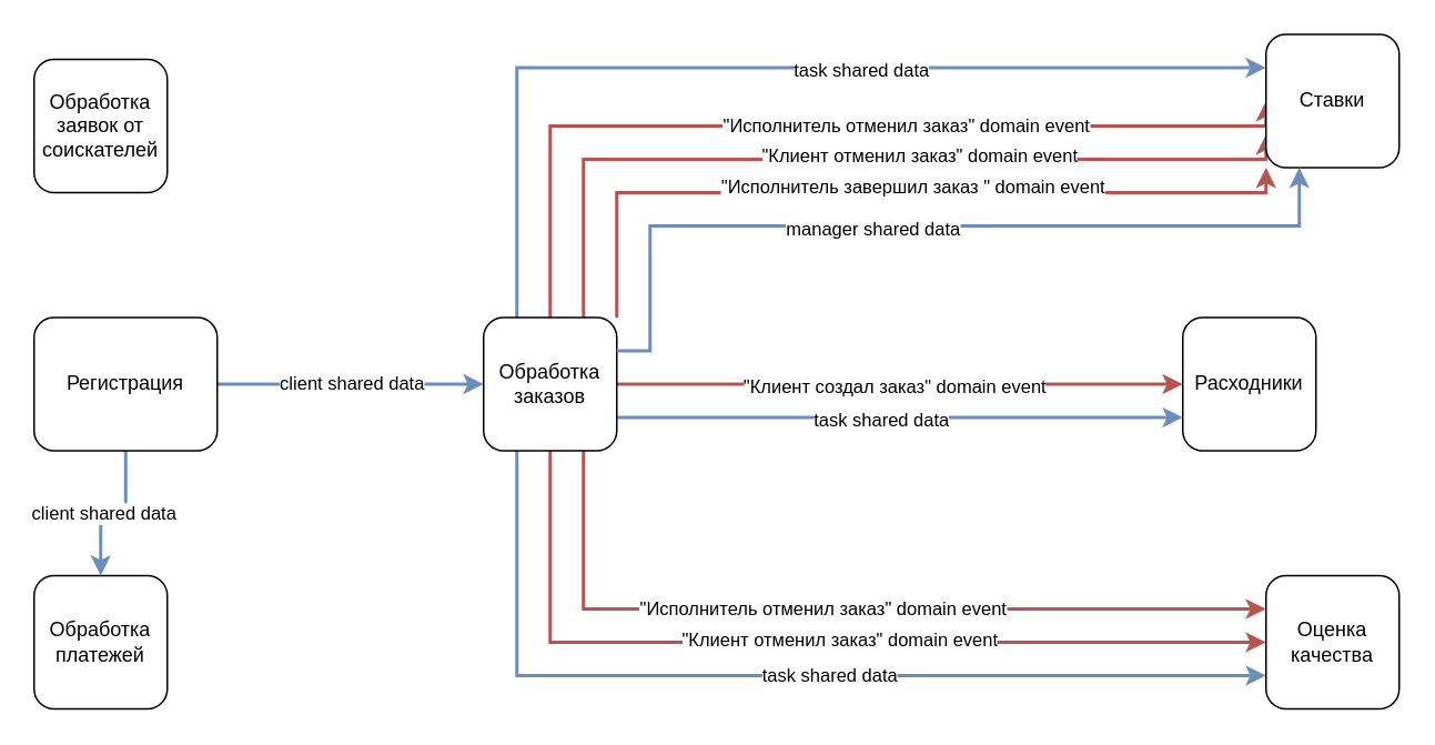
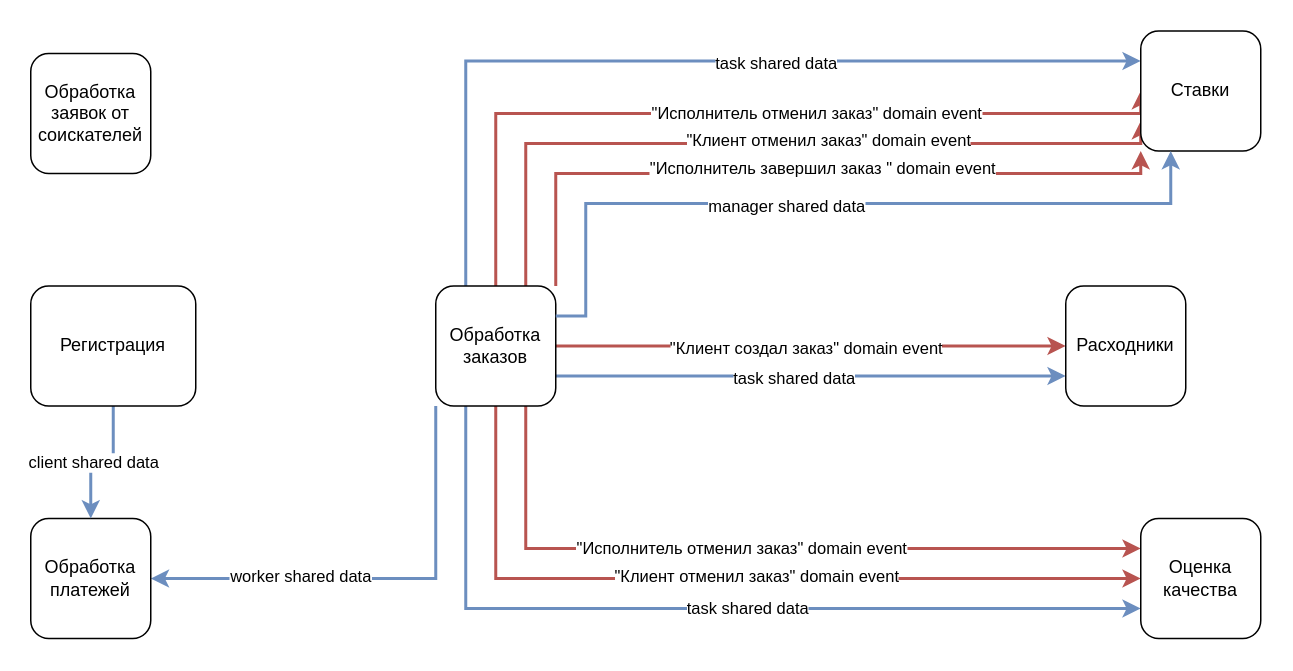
  <mxCell id="0" />
  <mxCell id="1" parent="0" />
  <mxCell id="2" value="Обработка заявок от соискателей" style="whiteSpace=wrap;html=1;aspect=fixed;rounded=1;" parent="1" vertex="1"><mxGeometry x="20" y="35" width="80" height="80" as="geometry" /></mxCell>
  <mxCell id="3" style="edgeStyle=orthogonalEdgeStyle;rounded=0;orthogonalLoop=1;jettySize=auto;html=1;entryX=0;entryY=0.75;entryDx=0;entryDy=0;fillColor=#dae8fc;strokeColor=#6c8ebf;strokeWidth=2;exitX=1;exitY=0.75;exitDx=0;exitDy=0;" parent="1" source="23" target="24" edge="1"><mxGeometry relative="1" as="geometry" /></mxCell>
  <mxCell id="4" value="task shared data" style="edgeLabel;html=1;align=center;verticalAlign=middle;resizable=0;points=[];" parent="3" vertex="1" connectable="0"><mxGeometry x="-0.073" y="-1" relative="1" as="geometry"><mxPoint as="offset" /></mxGeometry></mxCell>
  <mxCell id="5" style="edgeStyle=orthogonalEdgeStyle;rounded=0;orthogonalLoop=1;jettySize=auto;html=1;entryX=0;entryY=0.75;entryDx=0;entryDy=0;strokeColor=#6c8ebf;strokeWidth=2;align=center;verticalAlign=middle;fontFamily=Helvetica;fontSize=11;fontColor=default;labelBackgroundColor=default;endArrow=classic;fillColor=#dae8fc;exitX=0.25;exitY=1;exitDx=0;exitDy=0;" parent="1" source="23" target="26" edge="1"><mxGeometry relative="1" as="geometry"><Array as="points"><mxPoint x="310" y="405" /></Array></mxGeometry></mxCell>
  <mxCell id="6" value="task shared data" style="edgeLabel;html=1;align=center;verticalAlign=middle;resizable=0;points=[];rounded=0;strokeColor=#6c8ebf;strokeWidth=2;fontFamily=Helvetica;fontSize=11;fontColor=default;labelBackgroundColor=default;fillColor=#dae8fc;" parent="5" vertex="1" connectable="0"><mxGeometry x="0.373" y="1" relative="1" as="geometry"><mxPoint x="-80" as="offset" /></mxGeometry></mxCell>
  <mxCell id="7" style="edgeStyle=orthogonalEdgeStyle;rounded=0;orthogonalLoop=1;jettySize=auto;html=1;entryX=0;entryY=0.25;entryDx=0;entryDy=0;strokeColor=#6c8ebf;strokeWidth=2;align=center;verticalAlign=middle;fontFamily=Helvetica;fontSize=11;fontColor=default;labelBackgroundColor=default;endArrow=classic;fillColor=#dae8fc;exitX=0.25;exitY=0;exitDx=0;exitDy=0;" parent="1" source="23" target="27" edge="1"><mxGeometry relative="1" as="geometry" /></mxCell>
  <mxCell id="8" value="task shared data" style="edgeLabel;html=1;align=center;verticalAlign=middle;resizable=0;points=[];rounded=0;strokeColor=#6c8ebf;strokeWidth=2;fontFamily=Helvetica;fontSize=11;fontColor=default;labelBackgroundColor=default;fillColor=#dae8fc;" parent="7" vertex="1" connectable="0"><mxGeometry x="-0.015" y="-1" relative="1" as="geometry"><mxPoint x="60" as="offset" /></mxGeometry></mxCell>
  <mxCell id="9" style="edgeStyle=orthogonalEdgeStyle;rounded=0;orthogonalLoop=1;jettySize=auto;html=1;entryX=0;entryY=0.5;entryDx=0;entryDy=0;strokeWidth=2;fillColor=#f8cecc;strokeColor=#b85450;exitX=1;exitY=0.5;exitDx=0;exitDy=0;" parent="1" source="23" target="24" edge="1"><mxGeometry relative="1" as="geometry"><mxPoint x="370" y="65" as="sourcePoint" /><Array as="points"><mxPoint x="570" y="230" /><mxPoint x="570" y="230" /></Array></mxGeometry></mxCell>
  <mxCell id="10" value="&quot;Клиент создал заказ&quot; domain event" style="edgeLabel;html=1;align=center;verticalAlign=middle;resizable=0;points=[];" parent="9" vertex="1" connectable="0"><mxGeometry x="-0.025" y="-1" relative="1" as="geometry"><mxPoint as="offset" /></mxGeometry></mxCell>
  <mxCell id="11" style="edgeStyle=orthogonalEdgeStyle;rounded=0;orthogonalLoop=1;jettySize=auto;html=1;exitX=0.5;exitY=1;exitDx=0;exitDy=0;entryX=0;entryY=0.5;entryDx=0;entryDy=0;strokeColor=#b85450;strokeWidth=2;align=center;verticalAlign=middle;fontFamily=Helvetica;fontSize=11;fontColor=default;labelBackgroundColor=default;endArrow=classic;fillColor=#f8cecc;" parent="1" source="23" target="26" edge="1"><mxGeometry relative="1" as="geometry"><Array as="points"><mxPoint x="330" y="385" /></Array></mxGeometry></mxCell>
  <mxCell id="12" value="&quot;Клиент отменил заказ&quot; domain event" style="edgeLabel;html=1;align=center;verticalAlign=middle;resizable=0;points=[];" parent="11" vertex="1" connectable="0"><mxGeometry x="-0.017" y="2" relative="1" as="geometry"><mxPoint x="20" as="offset" /></mxGeometry></mxCell>
  <mxCell id="13" style="edgeStyle=orthogonalEdgeStyle;rounded=0;orthogonalLoop=1;jettySize=auto;html=1;exitX=0.75;exitY=1;exitDx=0;exitDy=0;entryX=0;entryY=0.25;entryDx=0;entryDy=0;strokeColor=#b85450;strokeWidth=2;align=center;verticalAlign=middle;fontFamily=Helvetica;fontSize=11;fontColor=default;labelBackgroundColor=default;endArrow=classic;fillColor=#f8cecc;" parent="1" source="23" target="26" edge="1"><mxGeometry relative="1" as="geometry"><Array as="points"><mxPoint x="350" y="365" /></Array></mxGeometry></mxCell>
  <mxCell id="14" value="&quot;Исполнитель отменил заказ&quot; domain event" style="edgeLabel;html=1;align=center;verticalAlign=middle;resizable=0;points=[];rounded=0;strokeColor=#b85450;strokeWidth=2;fontFamily=Helvetica;fontSize=11;fontColor=default;labelBackgroundColor=default;fillColor=#f8cecc;" parent="13" vertex="1" connectable="0"><mxGeometry x="-0.308" y="1" relative="1" as="geometry"><mxPoint x="63" as="offset" /></mxGeometry></mxCell>
  <mxCell id="15" style="edgeStyle=orthogonalEdgeStyle;rounded=0;orthogonalLoop=1;jettySize=auto;html=1;strokeColor=#b85450;strokeWidth=2;align=center;verticalAlign=middle;fontFamily=Helvetica;fontSize=11;fontColor=default;labelBackgroundColor=default;endArrow=classic;fillColor=#f8cecc;entryX=0;entryY=0.5;entryDx=0;entryDy=0;" parent="1" source="23" target="27" edge="1"><mxGeometry relative="1" as="geometry"><mxPoint x="640" y="105" as="targetPoint" /><Array as="points"><mxPoint x="330" y="75" /></Array></mxGeometry></mxCell>
  <mxCell id="16" value="&quot;Исполнитель отменил заказ&quot; domain event" style="edgeLabel;html=1;align=center;verticalAlign=middle;resizable=0;points=[];" parent="15" vertex="1" connectable="0"><mxGeometry x="-0.329" y="-3" relative="1" as="geometry"><mxPoint x="140" y="-4" as="offset" /></mxGeometry></mxCell>
  <mxCell id="17" style="edgeStyle=orthogonalEdgeStyle;rounded=0;orthogonalLoop=1;jettySize=auto;html=1;exitX=0.75;exitY=0;exitDx=0;exitDy=0;entryX=0;entryY=0.75;entryDx=0;entryDy=0;strokeColor=#b85450;strokeWidth=2;align=center;verticalAlign=middle;fontFamily=Helvetica;fontSize=11;fontColor=default;labelBackgroundColor=default;endArrow=classic;fillColor=#f8cecc;" parent="1" source="23" target="27" edge="1"><mxGeometry relative="1" as="geometry"><Array as="points"><mxPoint x="350" y="95" /></Array></mxGeometry></mxCell>
  <mxCell id="18" value="&quot;Клиент отменил заказ&quot; domain event" style="edgeLabel;html=1;align=center;verticalAlign=middle;resizable=0;points=[];rounded=0;strokeColor=#b85450;strokeWidth=2;fontFamily=Helvetica;fontSize=11;fontColor=default;labelBackgroundColor=default;fillColor=#f8cecc;" parent="17" vertex="1" connectable="0"><mxGeometry x="-0.552" y="3" relative="1" as="geometry"><mxPoint x="180" as="offset" /></mxGeometry></mxCell>
  <mxCell id="19" style="edgeStyle=orthogonalEdgeStyle;rounded=0;orthogonalLoop=1;jettySize=auto;html=1;exitX=1;exitY=0;exitDx=0;exitDy=0;entryX=0;entryY=1;entryDx=0;entryDy=0;strokeColor=#b85450;strokeWidth=2;align=center;verticalAlign=middle;fontFamily=Helvetica;fontSize=11;fontColor=default;labelBackgroundColor=default;endArrow=classic;fillColor=#f8cecc;" parent="1" source="23" target="27" edge="1"><mxGeometry relative="1" as="geometry"><Array as="points"><mxPoint x="370" y="115" /></Array></mxGeometry></mxCell>
  <mxCell id="20" value="&quot;Исполнитель завершил заказ&lt;span style=&quot;color: light-dark(rgb(0, 0, 0), rgb(255, 255, 255));&quot;&gt;&amp;nbsp;&quot; domain event&lt;/span&gt;" style="edgeLabel;html=1;align=center;verticalAlign=middle;resizable=0;points=[];labelBackgroundColor=default;" parent="19" vertex="1" connectable="0"><mxGeometry x="-0.817" y="-1" relative="1" as="geometry"><mxPoint x="176" y="-35" as="offset" /></mxGeometry></mxCell>
+ <mxCell id="21" style="edgeStyle=orthogonalEdgeStyle;rounded=0;orthogonalLoop=1;jettySize=auto;html=1;entryX=1;entryY=0.5;entryDx=0;entryDy=0;exitX=0;exitY=1;exitDx=0;exitDy=0;strokeColor=#6c8ebf;strokeWidth=2;align=center;verticalAlign=middle;fontFamily=Helvetica;fontSize=11;fontColor=default;labelBackgroundColor=default;endArrow=classic;fillColor=#dae8fc;" edge="1" parent="1" source="23" target="25"><mxGeometry relative="1" as="geometry"><mxPoint x="230" y="285" as="sourcePoint" /><Array as="points"><mxPoint x="290" y="385" /></Array></mxGeometry></mxCell>
+ <mxCell id="22" value="worker shared data" style="edgeLabel;html=1;align=center;verticalAlign=middle;resizable=0;points=[];rounded=0;strokeColor=#6c8ebf;strokeWidth=2;fontFamily=Helvetica;fontSize=11;fontColor=default;labelBackgroundColor=default;fillColor=#dae8fc;" vertex="1" connectable="0" parent="21"><mxGeometry x="-0.465" relative="1" as="geometry"><mxPoint x="-91" y="31" as="offset" /></mxGeometry></mxCell>
  <mxCell id="23" value="Обработка заказов" style="whiteSpace=wrap;html=1;aspect=fixed;rounded=1;strokeColor=default;align=center;verticalAlign=middle;fontFamily=Helvetica;fontSize=12;fontColor=default;fillColor=default;" parent="1" vertex="1"><mxGeometry x="290" y="190" width="80" height="80" as="geometry" /></mxCell>
  <mxCell id="24" value="Расходники" style="whiteSpace=wrap;html=1;aspect=fixed;rounded=1;strokeColor=default;align=center;verticalAlign=middle;fontFamily=Helvetica;fontSize=12;fontColor=default;fillColor=default;" parent="1" vertex="1"><mxGeometry x="710" y="190" width="80" height="80" as="geometry" /></mxCell>
  <mxCell id="25" value="Обработка платежей" style="whiteSpace=wrap;html=1;aspect=fixed;rounded=1;strokeColor=default;align=center;verticalAlign=middle;fontFamily=Helvetica;fontSize=12;fontColor=default;fillColor=default;" parent="1" vertex="1"><mxGeometry x="20" y="345" width="80" height="80" as="geometry" /></mxCell>
  <mxCell id="26" value="Оценка качества" style="whiteSpace=wrap;html=1;aspect=fixed;rounded=1;strokeColor=default;align=center;verticalAlign=middle;fontFamily=Helvetica;fontSize=12;fontColor=default;fillColor=default;" parent="1" vertex="1"><mxGeometry x="760" y="345" width="80" height="80" as="geometry" /></mxCell>
  <mxCell id="27" value="Ставки" style="whiteSpace=wrap;html=1;aspect=fixed;rounded=1;strokeColor=default;align=center;verticalAlign=middle;fontFamily=Helvetica;fontSize=12;fontColor=default;fillColor=default;" parent="1" vertex="1"><mxGeometry x="760" y="20" width="80" height="80" as="geometry" /></mxCell>
- <mxCell id="28" style="edgeStyle=orthogonalEdgeStyle;rounded=0;orthogonalLoop=1;jettySize=auto;html=1;entryX=0;entryY=0.5;entryDx=0;entryDy=0;strokeColor=#6c8ebf;strokeWidth=2;align=center;verticalAlign=middle;fontFamily=Helvetica;fontSize=11;fontColor=default;labelBackgroundColor=default;endArrow=classic;fillColor=#dae8fc;" edge="1" parent="1" source="32" target="23"><mxGeometry relative="1" as="geometry" /></mxCell>
- <mxCell id="29" value="client shared data" style="edgeLabel;html=1;align=center;verticalAlign=middle;resizable=0;points=[];rounded=0;strokeColor=#6c8ebf;strokeWidth=2;fontFamily=Helvetica;fontSize=11;fontColor=default;labelBackgroundColor=default;fillColor=#dae8fc;" vertex="1" connectable="0" parent="28"><mxGeometry x="-0.003" y="1" relative="1" as="geometry"><mxPoint as="offset" /></mxGeometry></mxCell>
  <mxCell id="30" style="edgeStyle=orthogonalEdgeStyle;rounded=0;orthogonalLoop=1;jettySize=auto;html=1;strokeColor=#6c8ebf;strokeWidth=2;align=center;verticalAlign=middle;fontFamily=Helvetica;fontSize=11;fontColor=default;labelBackgroundColor=default;endArrow=classic;fillColor=#dae8fc;entryX=0.5;entryY=0;entryDx=0;entryDy=0;" edge="1" parent="1" source="32" target="25"><mxGeometry relative="1" as="geometry"><mxPoint x="60" y="325" as="targetPoint" /></mxGeometry></mxCell>
  <mxCell id="31" value="client shared data" style="edgeLabel;html=1;align=center;verticalAlign=middle;resizable=0;points=[];rounded=0;strokeColor=#6c8ebf;strokeWidth=2;fontFamily=Helvetica;fontSize=11;fontColor=default;labelBackgroundColor=default;fillColor=#dae8fc;" vertex="1" connectable="0" parent="30"><mxGeometry x="0.127" relative="1" as="geometry"><mxPoint as="offset" /></mxGeometry></mxCell>
  <mxCell id="32" value="Регистрация" style="whiteSpace=wrap;html=1;aspect=fixed;rounded=1;" vertex="1" parent="1"><mxGeometry x="20" y="190" width="110" height="80" as="geometry" /></mxCell>
  <mxCell id="33" style="edgeStyle=orthogonalEdgeStyle;rounded=0;orthogonalLoop=1;jettySize=auto;html=1;entryX=0.25;entryY=1;entryDx=0;entryDy=0;exitX=1;exitY=0.25;exitDx=0;exitDy=0;strokeColor=#6c8ebf;strokeWidth=2;align=center;verticalAlign=middle;fontFamily=Helvetica;fontSize=11;fontColor=default;labelBackgroundColor=default;endArrow=classic;fillColor=#dae8fc;" edge="1" parent="1" source="23" target="27"><mxGeometry relative="1" as="geometry"><mxPoint x="740" y="145" as="targetPoint" /><Array as="points"><mxPoint x="390" y="210" /><mxPoint x="390" y="135" /><mxPoint x="780" y="135" /></Array></mxGeometry></mxCell>
  <mxCell id="34" value="manager shared data" style="edgeLabel;html=1;align=center;verticalAlign=middle;resizable=0;points=[];" vertex="1" connectable="0" parent="33"><mxGeometry x="0.145" y="-1" relative="1" as="geometry"><mxPoint x="-70" as="offset" /></mxGeometry></mxCell>
